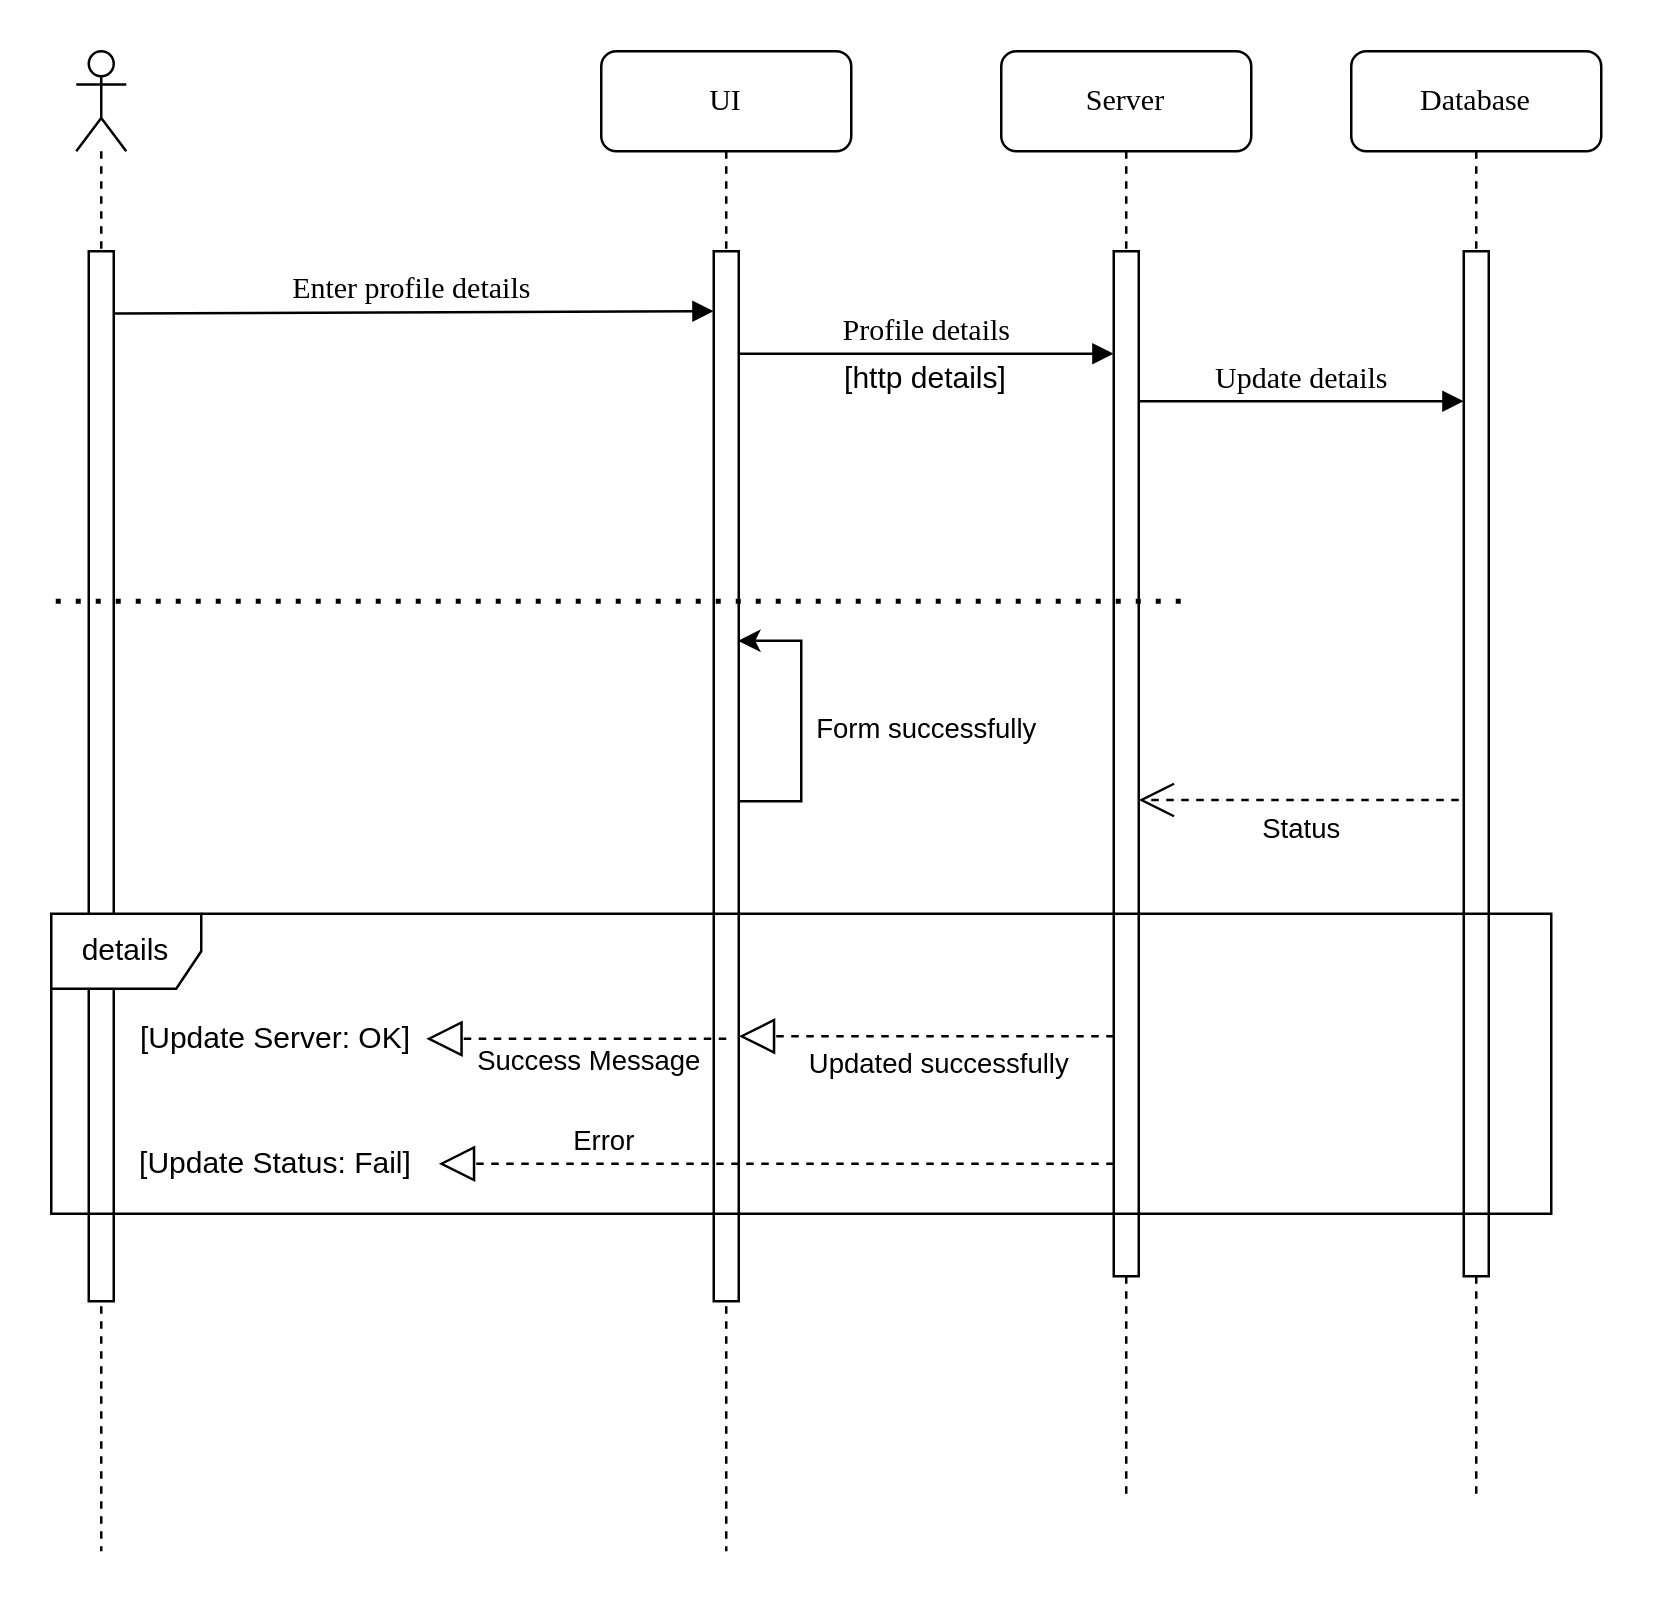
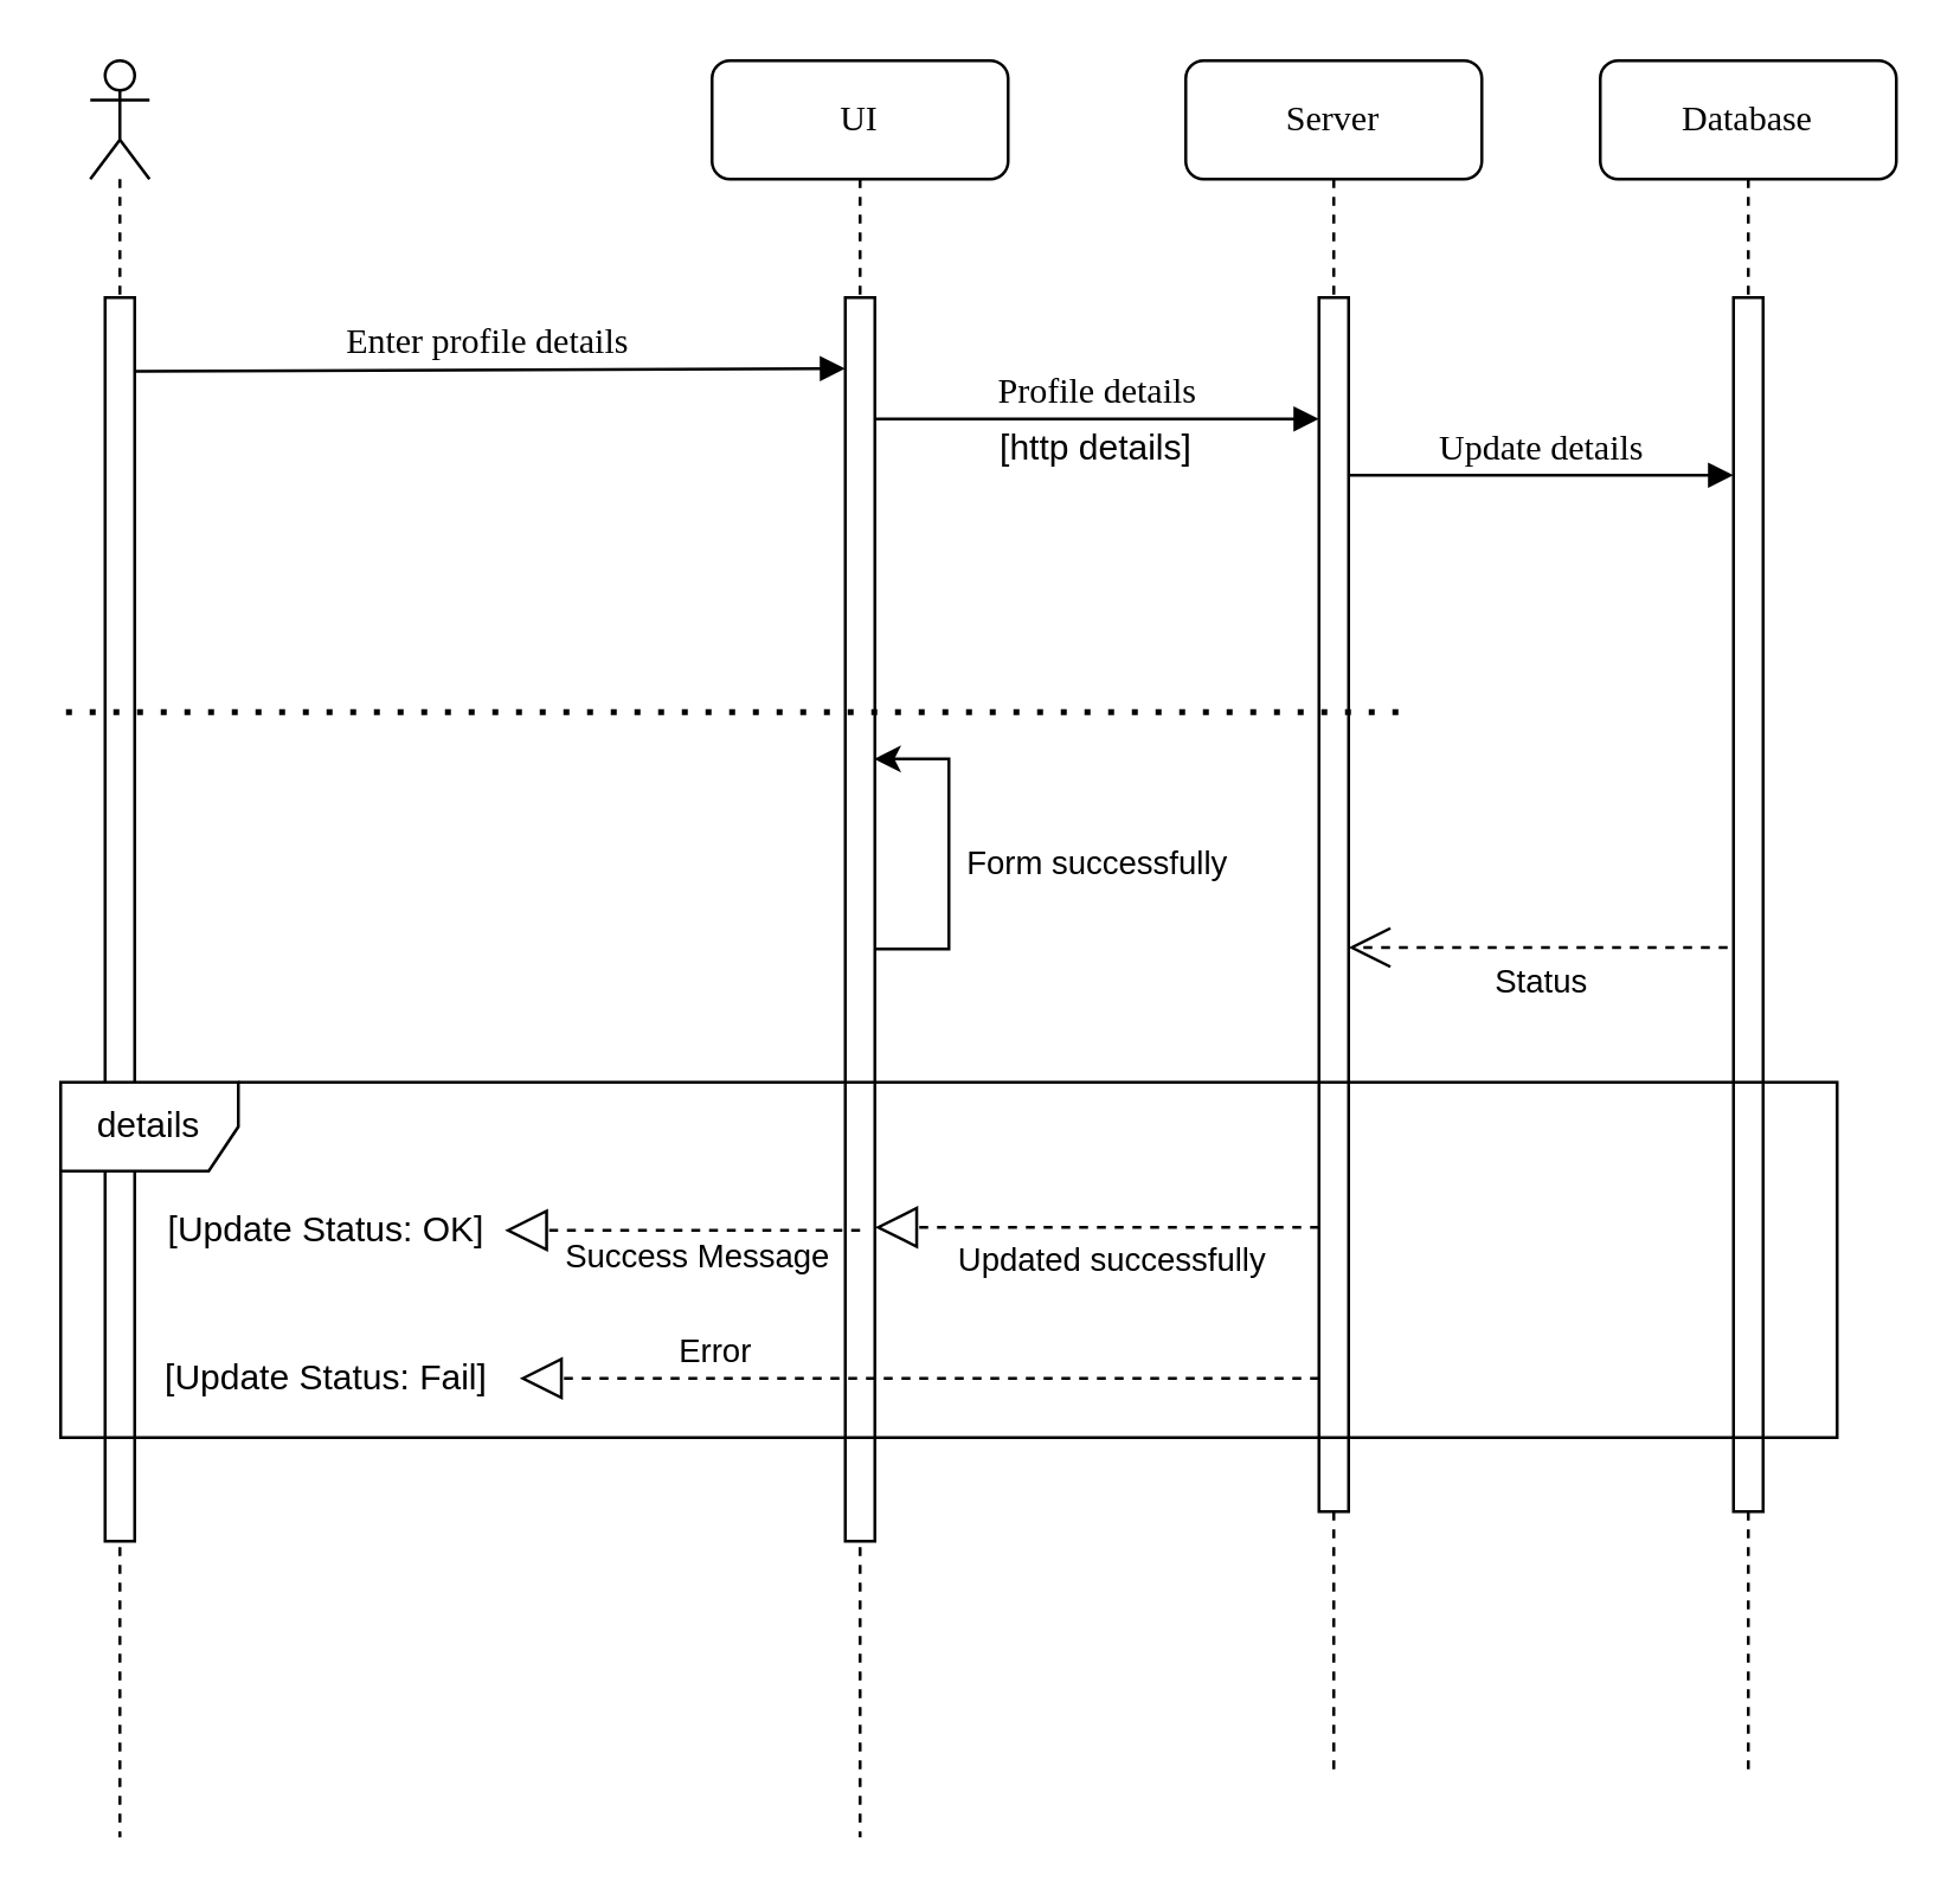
  <mxCell id="0" />
  <mxCell id="1" parent="0" />
  <mxCell id="2" value="" style="shape=umlLifeline;perimeter=lifelinePerimeter;whiteSpace=wrap;html=1;container=1;dropTarget=0;collapsible=0;recursiveResize=0;outlineConnect=0;portConstraint=eastwest;newEdgeStyle={&quot;curved&quot;:0,&quot;rounded&quot;:0};participant=umlActor;" vertex="1" parent="1"><mxGeometry x="30" y="20" width="20" height="600" as="geometry" /></mxCell>
  <mxCell id="3" value="" style="html=1;points=[];perimeter=orthogonalPerimeter;rounded=0;shadow=0;comic=0;labelBackgroundColor=none;strokeWidth=1;fontFamily=Verdana;fontSize=12;align=center;" vertex="1" parent="1"><mxGeometry x="35" y="100" width="10" height="420" as="geometry" /></mxCell>
  <mxCell id="4" value="UI" style="shape=umlLifeline;perimeter=lifelinePerimeter;whiteSpace=wrap;html=1;container=1;collapsible=0;recursiveResize=0;outlineConnect=0;rounded=1;shadow=0;comic=0;labelBackgroundColor=none;strokeWidth=1;fontFamily=Verdana;fontSize=12;align=center;" vertex="1" parent="1"><mxGeometry x="240" y="20" width="100" height="600" as="geometry" /></mxCell>
  <mxCell id="5" style="edgeStyle=orthogonalEdgeStyle;rounded=0;orthogonalLoop=1;jettySize=auto;html=1;entryX=0.967;entryY=0.371;entryDx=0;entryDy=0;entryPerimeter=0;" edge="1" parent="4" source="6" target="6"><mxGeometry relative="1" as="geometry"><mxPoint x="120" y="250" as="targetPoint" /><Array as="points"><mxPoint x="80" y="300" /><mxPoint x="80" y="236" /></Array></mxGeometry></mxCell>
  <mxCell id="6" value="" style="html=1;points=[];perimeter=orthogonalPerimeter;rounded=0;shadow=0;comic=0;labelBackgroundColor=none;strokeWidth=1;fontFamily=Verdana;fontSize=12;align=center;" vertex="1" parent="4"><mxGeometry x="45" y="80" width="10" height="420" as="geometry" /></mxCell>
  <mxCell id="7" value="" style="endArrow=block;dashed=1;endFill=0;endSize=12;html=1;rounded=0;" edge="1" parent="4"><mxGeometry width="160" relative="1" as="geometry"><mxPoint x="205" y="394" as="sourcePoint" /><mxPoint x="55" y="394" as="targetPoint" /></mxGeometry></mxCell>
  <mxCell id="8" value="Updated successfully" style="edgeLabel;html=1;align=center;verticalAlign=middle;resizable=0;points=[];" connectable="0" vertex="1" parent="7"><mxGeometry x="-0.102" y="3" relative="1" as="geometry"><mxPoint x="-4" y="7" as="offset" /></mxGeometry></mxCell>
  <mxCell id="9" value="Enter profile details" style="html=1;verticalAlign=bottom;endArrow=block;labelBackgroundColor=none;fontFamily=Verdana;fontSize=12;edgeStyle=elbowEdgeStyle;elbow=vertical;exitX=1.033;exitY=0.095;exitDx=0;exitDy=0;exitPerimeter=0;" edge="1" parent="4"><mxGeometry relative="1" as="geometry"><mxPoint x="-194.67" y="104.9" as="sourcePoint" /><mxPoint x="45" y="104" as="targetPoint" /></mxGeometry></mxCell>
  <mxCell id="10" value="Server" style="shape=umlLifeline;perimeter=lifelinePerimeter;whiteSpace=wrap;html=1;container=1;collapsible=0;recursiveResize=0;outlineConnect=0;rounded=1;shadow=0;comic=0;labelBackgroundColor=none;strokeWidth=1;fontFamily=Verdana;fontSize=12;align=center;" vertex="1" parent="1"><mxGeometry x="400" y="20" width="100" height="580" as="geometry" /></mxCell>
  <mxCell id="11" value="" style="html=1;points=[];perimeter=orthogonalPerimeter;rounded=0;shadow=0;comic=0;labelBackgroundColor=none;strokeWidth=1;fontFamily=Verdana;fontSize=12;align=center;" vertex="1" parent="10"><mxGeometry x="45" y="80" width="10" height="410" as="geometry" /></mxCell>
  <mxCell id="12" value="Status" style="endArrow=open;endSize=12;dashed=1;html=1;rounded=0;" edge="1" parent="10"><mxGeometry x="0.071" y="11" width="160" relative="1" as="geometry"><mxPoint x="195" y="299.5" as="sourcePoint" /><mxPoint x="55" y="299.5" as="targetPoint" /><mxPoint as="offset" /></mxGeometry></mxCell>
  <mxCell id="13" value="Database" style="shape=umlLifeline;perimeter=lifelinePerimeter;whiteSpace=wrap;html=1;container=1;collapsible=0;recursiveResize=0;outlineConnect=0;rounded=1;shadow=0;comic=0;labelBackgroundColor=none;strokeWidth=1;fontFamily=Verdana;fontSize=12;align=center;" vertex="1" parent="1"><mxGeometry x="540" y="20" width="100" height="580" as="geometry" /></mxCell>
  <mxCell id="14" value="" style="html=1;points=[];perimeter=orthogonalPerimeter;rounded=0;shadow=0;comic=0;labelBackgroundColor=none;strokeWidth=1;fontFamily=Verdana;fontSize=12;align=center;" vertex="1" parent="1"><mxGeometry x="585" y="100" width="10" height="410" as="geometry" /></mxCell>
  <mxCell id="15" value="Update details" style="html=1;verticalAlign=bottom;endArrow=block;labelBackgroundColor=none;fontFamily=Verdana;fontSize=12;edgeStyle=elbowEdgeStyle;elbow=vertical;" edge="1" parent="1" source="11" target="14"><mxGeometry relative="1" as="geometry"><mxPoint x="510" y="160" as="sourcePoint" /><Array as="points"><mxPoint x="460" y="160" /></Array></mxGeometry></mxCell>
  <mxCell id="16" value="Profile details" style="html=1;verticalAlign=bottom;endArrow=block;entryX=0;entryY=0;labelBackgroundColor=none;fontFamily=Verdana;fontSize=12;edgeStyle=elbowEdgeStyle;elbow=vertical;" edge="1" parent="1"><mxGeometry relative="1" as="geometry"><mxPoint x="295" y="141" as="sourcePoint" /><mxPoint x="445" y="141" as="targetPoint" /></mxGeometry></mxCell>
  <mxCell id="17" value="[http details]" style="text;strokeColor=none;align=center;fillColor=none;html=1;verticalAlign=middle;whiteSpace=wrap;rounded=0;" vertex="1" parent="1"><mxGeometry x="330" y="140" width="80" height="22" as="geometry" /></mxCell>
  <mxCell id="18" value="" style="endArrow=none;dashed=1;html=1;dashPattern=1 3;strokeWidth=2;rounded=0;entryX=1.004;entryY=0.5;entryDx=0;entryDy=0;entryPerimeter=0;exitX=0.004;exitY=0.5;exitDx=0;exitDy=0;exitPerimeter=0;" edge="1" parent="1"><mxGeometry width="50" height="50" relative="1" as="geometry"><mxPoint x="21.8" y="240" as="sourcePoint" /><mxPoint x="471.8" y="240" as="targetPoint" /></mxGeometry></mxCell>
  <mxCell id="19" value="details" style="shape=umlFrame;whiteSpace=wrap;html=1;pointerEvents=0;" vertex="1" parent="1"><mxGeometry x="20" y="365" width="600" height="120" as="geometry" /></mxCell>
- <mxCell id="20" value="[Update Server: OK]" style="text;strokeColor=none;align=center;fillColor=none;html=1;verticalAlign=middle;whiteSpace=wrap;rounded=0;" vertex="1" parent="1"><mxGeometry x="50" y="400" width="120" height="30" as="geometry" /></mxCell>
+ <mxCell id="20" value="[Update Status: OK]" style="text;strokeColor=none;align=center;fillColor=none;html=1;verticalAlign=middle;whiteSpace=wrap;rounded=0;" vertex="1" parent="1"><mxGeometry x="50" y="400" width="120" height="30" as="geometry" /></mxCell>
  <mxCell id="21" value="" style="endArrow=block;dashed=1;endFill=0;endSize=12;html=1;rounded=0;" edge="1" parent="1"><mxGeometry width="160" relative="1" as="geometry"><mxPoint x="290" y="415" as="sourcePoint" /><mxPoint x="170" y="415" as="targetPoint" /></mxGeometry></mxCell>
  <mxCell id="22" value="Error" style="edgeLabel;html=1;align=center;verticalAlign=middle;resizable=0;points=[];" connectable="0" vertex="1" parent="21"><mxGeometry x="-0.167" y="1" relative="1" as="geometry"><mxPoint y="39" as="offset" /></mxGeometry></mxCell>
  <mxCell id="23" value="Success Message" style="edgeLabel;html=1;align=center;verticalAlign=middle;resizable=0;points=[];" connectable="0" vertex="1" parent="21"><mxGeometry x="-0.12" y="4" relative="1" as="geometry"><mxPoint x="-3" y="4" as="offset" /></mxGeometry></mxCell>
  <mxCell id="24" value="[Update Status: Fail]" style="text;strokeColor=none;align=center;fillColor=none;html=1;verticalAlign=middle;whiteSpace=wrap;rounded=0;" vertex="1" parent="1"><mxGeometry x="45" y="450" width="130" height="30" as="geometry" /></mxCell>
  <mxCell id="25" value="" style="endArrow=block;dashed=1;endFill=0;endSize=12;html=1;rounded=0;entryX=1;entryY=0.5;entryDx=0;entryDy=0;" edge="1" parent="1" source="11" target="24"><mxGeometry width="160" relative="1" as="geometry"><mxPoint x="290" y="280" as="sourcePoint" /><mxPoint x="450" y="280" as="targetPoint" /></mxGeometry></mxCell>
  <mxCell id="26" value="Form successfully" style="edgeLabel;html=1;align=center;verticalAlign=middle;resizable=0;points=[];" connectable="0" vertex="1" parent="1"><mxGeometry x="380" y="290" as="geometry"><mxPoint x="-11" as="offset" /></mxGeometry></mxCell>
